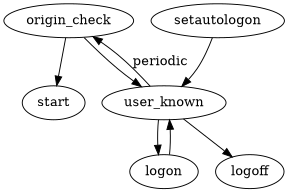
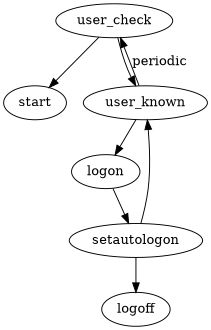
  digraph {
-   origin_check
+   origin_check [label=user_check]
    start
    user_known
    logon
    logoff
    setautologon
    origin_check -> start
    origin_check -> user_known
    user_known -> origin_check [label=periodic]
    user_known -> logon
-   user_known -> logoff
-   logon -> user_known
+   setautologon -> logoff
+   logon -> setautologon
    setautologon -> user_known
  }
